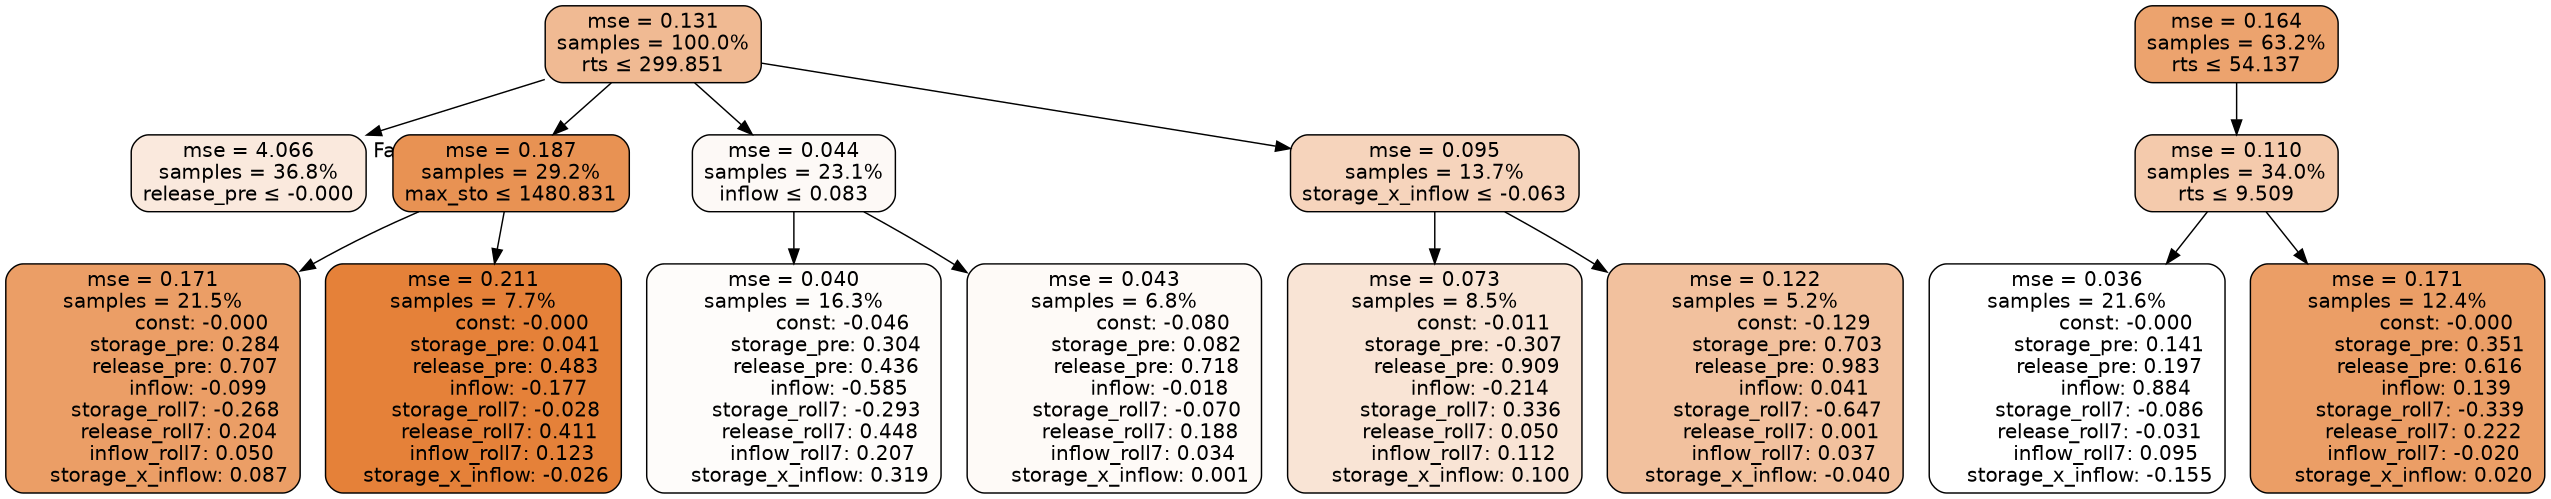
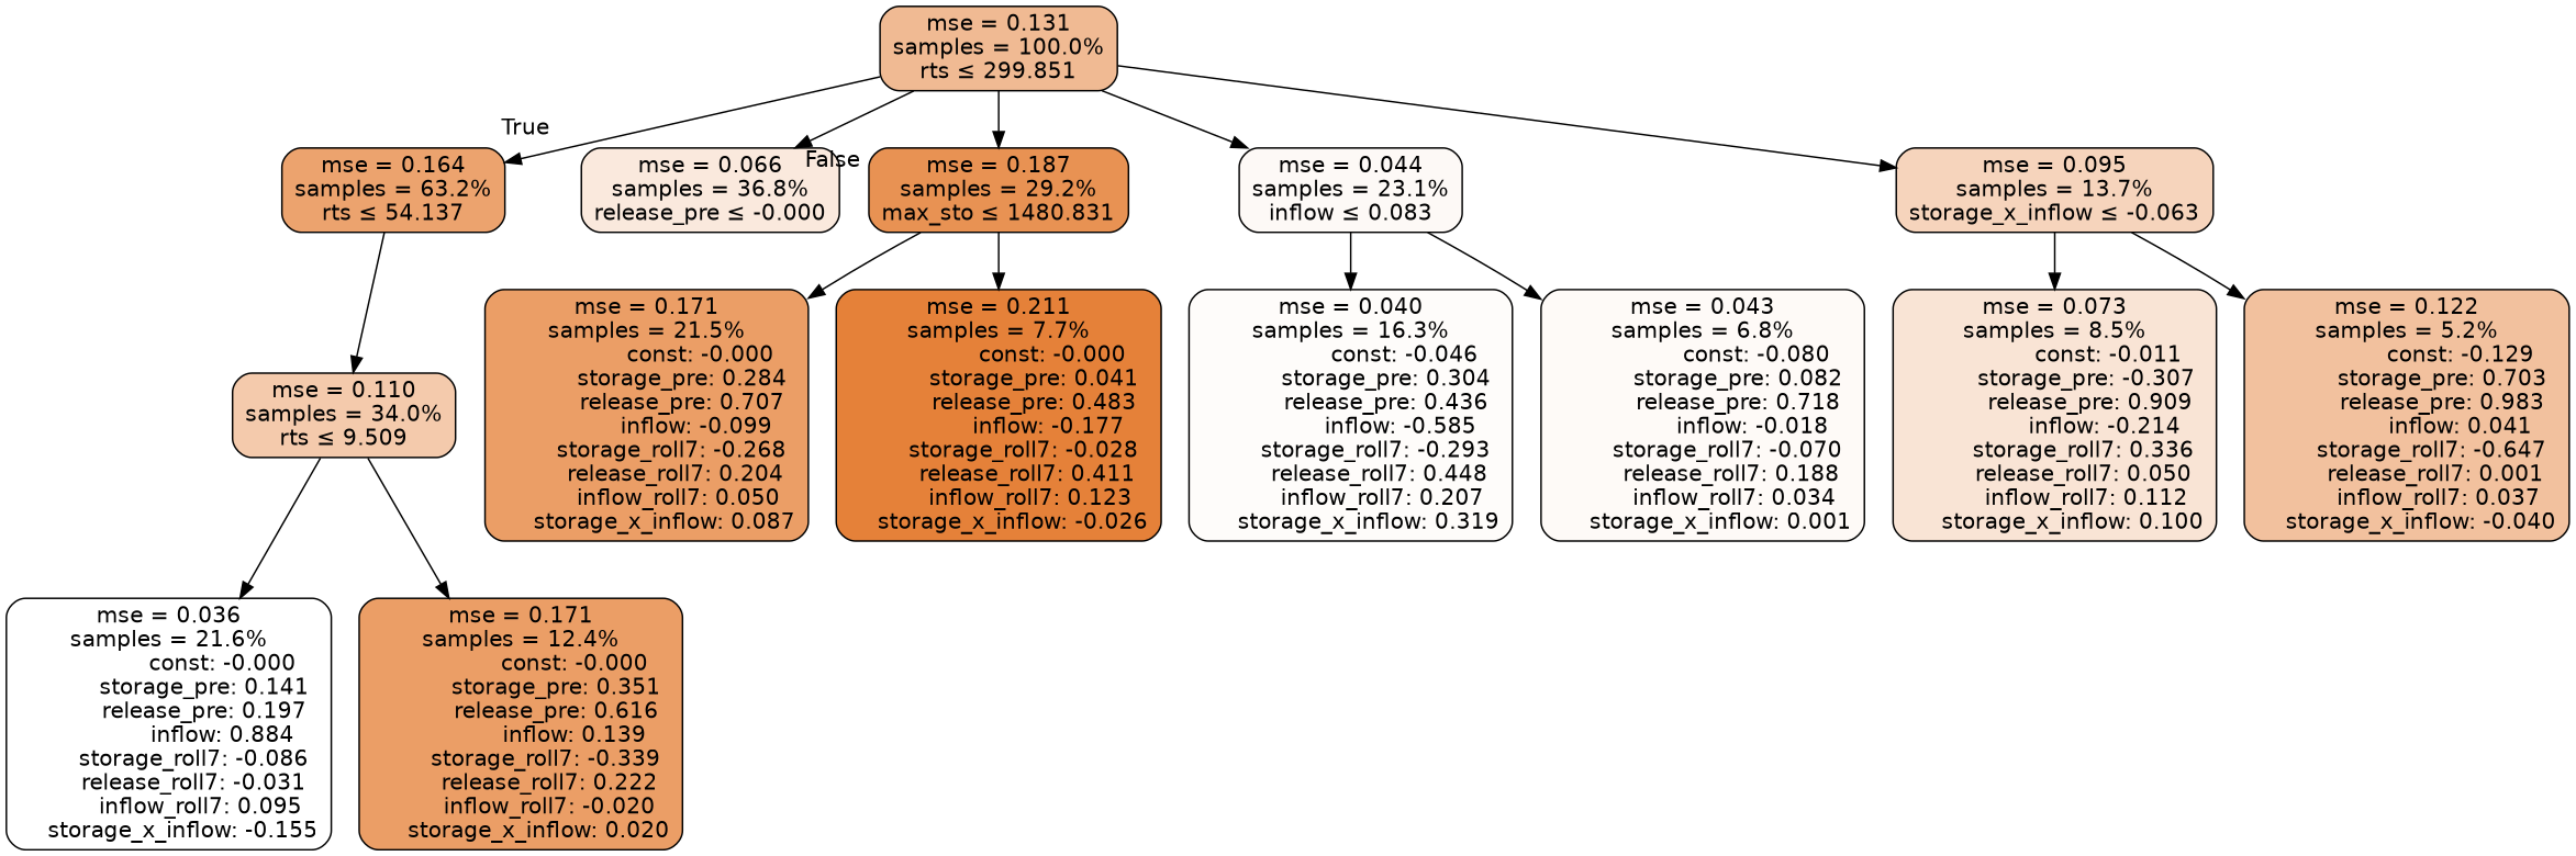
  digraph {
    node [color=black fillcolor="#eb9e66" fontname=helvetica shape=rectangle style="filled, rounded"]
    edge [fontname=helvetica]
    n1 [fillcolor="#f0ba93" label="mse = 0.131\nsamples = 100.0%\nrts &le; 299.851"]
    n2 [fillcolor="#eca36e" label="mse = 0.164\nsamples = 63.2%\nrts &le; 54.137"]
-   n3 [fillcolor="#fae9dd" label="mse = 4.066\nsamples = 36.8%\nrelease_pre &le; -0.000"]
+   n3 [fillcolor="#fae9dd" label="mse = 0.066\nsamples = 36.8%\nrelease_pre &le; -0.000"]
    n4 [fillcolor="#e89253" label="mse = 0.187\nsamples = 29.2%\nmax_sto &le; 1480.831"]
    n5 [fillcolor="#fdf9f6" label="mse = 0.044\nsamples = 23.1%\ninflow &le; 0.083"]
    n6 [fillcolor="#f6d4bc" label="mse = 0.095\nsamples = 13.7%\nstorage_x_inflow &le; -0.063"]
    n7 [fillcolor="#f4caac" label="mse = 0.110\nsamples = 34.0%\nrts &le; 9.509"]
    n8 [fillcolor="#ffffff" label="mse = 0.036\nsamples = 21.6%\n               const: -0.000\n          storage_pre: 0.141\n          release_pre: 0.197\n               inflow: 0.884\n       storage_roll7: -0.086\n       release_roll7: -0.031\n         inflow_roll7: 0.095\n    storage_x_inflow: -0.155"]
    n9 [label="mse = 0.171\nsamples = 12.4%\n               const: -0.000\n          storage_pre: 0.351\n          release_pre: 0.616\n               inflow: 0.139\n       storage_roll7: -0.339\n        release_roll7: 0.222\n        inflow_roll7: -0.020\n     storage_x_inflow: 0.020"]
    n10 [label="mse = 0.171\nsamples = 21.5%\n               const: -0.000\n          storage_pre: 0.284\n          release_pre: 0.707\n              inflow: -0.099\n       storage_roll7: -0.268\n        release_roll7: 0.204\n         inflow_roll7: 0.050\n     storage_x_inflow: 0.087"]
    n11 [fillcolor="#e58139" label="mse = 0.211\nsamples = 7.7%\n               const: -0.000\n          storage_pre: 0.041\n          release_pre: 0.483\n              inflow: -0.177\n       storage_roll7: -0.028\n        release_roll7: 0.411\n         inflow_roll7: 0.123\n    storage_x_inflow: -0.026"]
    n12 [fillcolor="#fefcfa" label="mse = 0.040\nsamples = 16.3%\n               const: -0.046\n          storage_pre: 0.304\n          release_pre: 0.436\n              inflow: -0.585\n       storage_roll7: -0.293\n        release_roll7: 0.448\n         inflow_roll7: 0.207\n     storage_x_inflow: 0.319"]
    n13 [fillcolor="#fefaf7" label="mse = 0.043\nsamples = 6.8%\n               const: -0.080\n          storage_pre: 0.082\n          release_pre: 0.718\n              inflow: -0.018\n       storage_roll7: -0.070\n        release_roll7: 0.188\n         inflow_roll7: 0.034\n     storage_x_inflow: 0.001"]
    n14 [fillcolor="#f9e4d5" label="mse = 0.073\nsamples = 8.5%\n               const: -0.011\n         storage_pre: -0.307\n          release_pre: 0.909\n              inflow: -0.214\n        storage_roll7: 0.336\n        release_roll7: 0.050\n         inflow_roll7: 0.112\n     storage_x_inflow: 0.100"]
    n15 [fillcolor="#f2c19e" label="mse = 0.122\nsamples = 5.2%\n               const: -0.129\n          storage_pre: 0.703\n          release_pre: 0.983\n               inflow: 0.041\n       storage_roll7: -0.647\n        release_roll7: 0.001\n         inflow_roll7: 0.037\n    storage_x_inflow: -0.040"]
+   n1 -> n2 [headlabel=True labelangle=45 labeldistance=2.5]
    n1 -> n3 [headlabel=False labelangle=-45 labeldistance=2.5]
    n1 -> n4
    n1 -> n5
    n1 -> n6
    n2 -> n7
    n4 -> n10
    n4 -> n11
    n5 -> n12
    n5 -> n13
    n6 -> n14
    n6 -> n15
    n7 -> n8
    n7 -> n9
  }
